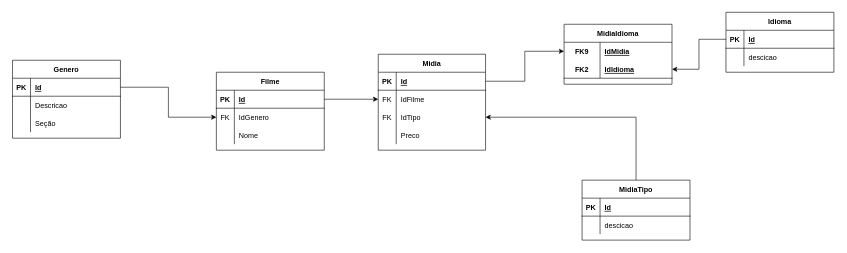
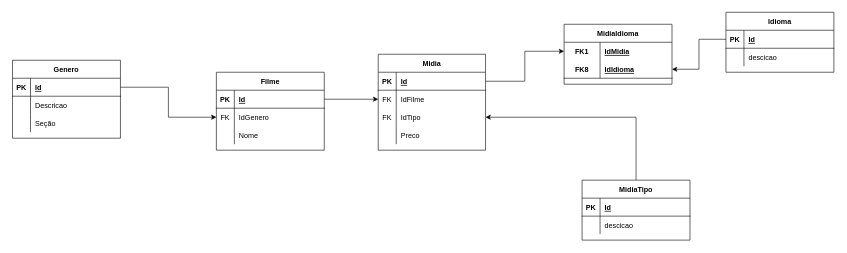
  <mxCell id="0" />
  <mxCell id="1" parent="0" />
  <mxCell id="2" value="Filme" style="shape=table;startSize=30;container=1;collapsible=1;childLayout=tableLayout;fixedRows=1;rowLines=0;fontStyle=1;align=center;resizeLast=1;" vertex="1" parent="1"><mxGeometry x="360" y="120" width="180" height="130" as="geometry" /></mxCell>
  <mxCell id="3" value="" style="shape=tableRow;horizontal=0;startSize=0;swimlaneHead=0;swimlaneBody=0;fillColor=none;collapsible=0;dropTarget=0;points=[[0,0.5],[1,0.5]];portConstraint=eastwest;top=0;left=0;right=0;bottom=1;" vertex="1" parent="2"><mxGeometry y="30" width="180" height="30" as="geometry" /></mxCell>
  <mxCell id="4" value="PK" style="shape=partialRectangle;connectable=0;fillColor=none;top=0;left=0;bottom=0;right=0;fontStyle=1;overflow=hidden;" vertex="1" parent="3"><mxGeometry width="30" height="30" as="geometry"><mxRectangle width="30" height="30" as="alternateBounds" /></mxGeometry></mxCell>
  <mxCell id="5" value="Id" style="shape=partialRectangle;connectable=0;fillColor=none;top=0;left=0;bottom=0;right=0;align=left;spacingLeft=6;fontStyle=5;overflow=hidden;" vertex="1" parent="3"><mxGeometry x="30" width="150" height="30" as="geometry"><mxRectangle width="150" height="30" as="alternateBounds" /></mxGeometry></mxCell>
  <mxCell id="6" value="" style="shape=tableRow;horizontal=0;startSize=0;swimlaneHead=0;swimlaneBody=0;fillColor=none;collapsible=0;dropTarget=0;points=[[0,0.5],[1,0.5]];portConstraint=eastwest;top=0;left=0;right=0;bottom=0;" vertex="1" parent="2"><mxGeometry y="60" width="180" height="30" as="geometry" /></mxCell>
  <mxCell id="7" value="FK" style="shape=partialRectangle;connectable=0;fillColor=none;top=0;left=0;bottom=0;right=0;editable=1;overflow=hidden;" vertex="1" parent="6"><mxGeometry width="30" height="30" as="geometry"><mxRectangle width="30" height="30" as="alternateBounds" /></mxGeometry></mxCell>
  <mxCell id="8" value="IdGenero" style="shape=partialRectangle;connectable=0;fillColor=none;top=0;left=0;bottom=0;right=0;align=left;spacingLeft=6;overflow=hidden;" vertex="1" parent="6"><mxGeometry x="30" width="150" height="30" as="geometry"><mxRectangle width="150" height="30" as="alternateBounds" /></mxGeometry></mxCell>
  <mxCell id="9" value="" style="shape=tableRow;horizontal=0;startSize=0;swimlaneHead=0;swimlaneBody=0;fillColor=none;collapsible=0;dropTarget=0;points=[[0,0.5],[1,0.5]];portConstraint=eastwest;top=0;left=0;right=0;bottom=0;" vertex="1" parent="2"><mxGeometry y="90" width="180" height="30" as="geometry" /></mxCell>
  <mxCell id="10" value="" style="shape=partialRectangle;connectable=0;fillColor=none;top=0;left=0;bottom=0;right=0;editable=1;overflow=hidden;" vertex="1" parent="9"><mxGeometry width="30" height="30" as="geometry"><mxRectangle width="30" height="30" as="alternateBounds" /></mxGeometry></mxCell>
  <mxCell id="11" value="Nome" style="shape=partialRectangle;connectable=0;fillColor=none;top=0;left=0;bottom=0;right=0;align=left;spacingLeft=6;overflow=hidden;" vertex="1" parent="9"><mxGeometry x="30" width="150" height="30" as="geometry"><mxRectangle width="150" height="30" as="alternateBounds" /></mxGeometry></mxCell>
  <mxCell id="12" value="Midia" style="shape=table;startSize=30;container=1;collapsible=1;childLayout=tableLayout;fixedRows=1;rowLines=0;fontStyle=1;align=center;resizeLast=1;" vertex="1" parent="1"><mxGeometry x="630" y="90" width="179" height="160" as="geometry" /></mxCell>
  <mxCell id="13" value="" style="shape=tableRow;horizontal=0;startSize=0;swimlaneHead=0;swimlaneBody=0;fillColor=none;collapsible=0;dropTarget=0;points=[[0,0.5],[1,0.5]];portConstraint=eastwest;top=0;left=0;right=0;bottom=1;" vertex="1" parent="12"><mxGeometry y="30" width="179" height="30" as="geometry" /></mxCell>
  <mxCell id="14" value="PK" style="shape=partialRectangle;connectable=0;fillColor=none;top=0;left=0;bottom=0;right=0;fontStyle=1;overflow=hidden;" vertex="1" parent="13"><mxGeometry width="30" height="30" as="geometry"><mxRectangle width="30" height="30" as="alternateBounds" /></mxGeometry></mxCell>
  <mxCell id="15" value="Id" style="shape=partialRectangle;connectable=0;fillColor=none;top=0;left=0;bottom=0;right=0;align=left;spacingLeft=6;fontStyle=5;overflow=hidden;" vertex="1" parent="13"><mxGeometry x="30" width="149" height="30" as="geometry"><mxRectangle width="149" height="30" as="alternateBounds" /></mxGeometry></mxCell>
  <mxCell id="16" value="" style="shape=tableRow;horizontal=0;startSize=0;swimlaneHead=0;swimlaneBody=0;fillColor=none;collapsible=0;dropTarget=0;points=[[0,0.5],[1,0.5]];portConstraint=eastwest;top=0;left=0;right=0;bottom=0;fontSize=12;" vertex="1" parent="12"><mxGeometry y="60" width="179" height="30" as="geometry" /></mxCell>
  <mxCell id="17" value="FK" style="shape=partialRectangle;connectable=0;fillColor=none;top=0;left=0;bottom=0;right=0;fontStyle=0;overflow=hidden;fontSize=12;" vertex="1" parent="16"><mxGeometry width="30" height="30" as="geometry"><mxRectangle width="30" height="30" as="alternateBounds" /></mxGeometry></mxCell>
  <mxCell id="18" value="IdFilme" style="shape=partialRectangle;connectable=0;fillColor=none;top=0;left=0;bottom=0;right=0;align=left;spacingLeft=6;fontStyle=0;overflow=hidden;fontSize=12;" vertex="1" parent="16"><mxGeometry x="30" width="149" height="30" as="geometry"><mxRectangle width="149" height="30" as="alternateBounds" /></mxGeometry></mxCell>
  <mxCell id="19" value="" style="shape=tableRow;horizontal=0;startSize=0;swimlaneHead=0;swimlaneBody=0;fillColor=none;collapsible=0;dropTarget=0;points=[[0,0.5],[1,0.5]];portConstraint=eastwest;top=0;left=0;right=0;bottom=0;" vertex="1" parent="12"><mxGeometry y="90" width="179" height="30" as="geometry" /></mxCell>
  <mxCell id="20" value="FK" style="shape=partialRectangle;connectable=0;fillColor=none;top=0;left=0;bottom=0;right=0;editable=1;overflow=hidden;" vertex="1" parent="19"><mxGeometry width="30" height="30" as="geometry"><mxRectangle width="30" height="30" as="alternateBounds" /></mxGeometry></mxCell>
  <mxCell id="21" value="IdTipo" style="shape=partialRectangle;connectable=0;fillColor=none;top=0;left=0;bottom=0;right=0;align=left;spacingLeft=6;overflow=hidden;" vertex="1" parent="19"><mxGeometry x="30" width="149" height="30" as="geometry"><mxRectangle width="149" height="30" as="alternateBounds" /></mxGeometry></mxCell>
  <mxCell id="22" value="" style="shape=tableRow;horizontal=0;startSize=0;swimlaneHead=0;swimlaneBody=0;fillColor=none;collapsible=0;dropTarget=0;points=[[0,0.5],[1,0.5]];portConstraint=eastwest;top=0;left=0;right=0;bottom=0;fontSize=12;" vertex="1" parent="12"><mxGeometry y="120" width="179" height="30" as="geometry" /></mxCell>
  <mxCell id="23" value="" style="shape=partialRectangle;connectable=0;fillColor=none;top=0;left=0;bottom=0;right=0;editable=1;overflow=hidden;fontSize=12;" vertex="1" parent="22"><mxGeometry width="30" height="30" as="geometry"><mxRectangle width="30" height="30" as="alternateBounds" /></mxGeometry></mxCell>
  <mxCell id="24" value="Preco" style="shape=partialRectangle;connectable=0;fillColor=none;top=0;left=0;bottom=0;right=0;align=left;spacingLeft=6;overflow=hidden;fontSize=12;" vertex="1" parent="22"><mxGeometry x="30" width="149" height="30" as="geometry"><mxRectangle width="149" height="30" as="alternateBounds" /></mxGeometry></mxCell>
  <mxCell id="25" style="edgeStyle=orthogonalEdgeStyle;rounded=0;orthogonalLoop=1;jettySize=auto;html=1;entryX=0;entryY=0.5;entryDx=0;entryDy=0;fontSize=12;" edge="1" parent="1" source="3" target="16"><mxGeometry relative="1" as="geometry" /></mxCell>
  <mxCell id="26" value="Idioma" style="shape=table;startSize=30;container=1;collapsible=1;childLayout=tableLayout;fixedRows=1;rowLines=0;fontStyle=1;align=center;resizeLast=1;fontSize=12;" vertex="1" parent="1"><mxGeometry x="1210" y="20" width="180" height="100" as="geometry" /></mxCell>
  <mxCell id="27" value="" style="shape=tableRow;horizontal=0;startSize=0;swimlaneHead=0;swimlaneBody=0;fillColor=none;collapsible=0;dropTarget=0;points=[[0,0.5],[1,0.5]];portConstraint=eastwest;top=0;left=0;right=0;bottom=1;fontSize=12;" vertex="1" parent="26"><mxGeometry y="30" width="180" height="30" as="geometry" /></mxCell>
  <mxCell id="28" value="PK" style="shape=partialRectangle;connectable=0;fillColor=none;top=0;left=0;bottom=0;right=0;fontStyle=1;overflow=hidden;fontSize=12;" vertex="1" parent="27"><mxGeometry width="30" height="30" as="geometry"><mxRectangle width="30" height="30" as="alternateBounds" /></mxGeometry></mxCell>
  <mxCell id="29" value="Id" style="shape=partialRectangle;connectable=0;fillColor=none;top=0;left=0;bottom=0;right=0;align=left;spacingLeft=6;fontStyle=5;overflow=hidden;fontSize=12;" vertex="1" parent="27"><mxGeometry x="30" width="150" height="30" as="geometry"><mxRectangle width="150" height="30" as="alternateBounds" /></mxGeometry></mxCell>
  <mxCell id="30" value="" style="shape=tableRow;horizontal=0;startSize=0;swimlaneHead=0;swimlaneBody=0;fillColor=none;collapsible=0;dropTarget=0;points=[[0,0.5],[1,0.5]];portConstraint=eastwest;top=0;left=0;right=0;bottom=0;fontSize=12;" vertex="1" parent="26"><mxGeometry y="60" width="180" height="30" as="geometry" /></mxCell>
  <mxCell id="31" value="" style="shape=partialRectangle;connectable=0;fillColor=none;top=0;left=0;bottom=0;right=0;editable=1;overflow=hidden;fontSize=12;" vertex="1" parent="30"><mxGeometry width="30" height="30" as="geometry"><mxRectangle width="30" height="30" as="alternateBounds" /></mxGeometry></mxCell>
  <mxCell id="32" value="descicao" style="shape=partialRectangle;connectable=0;fillColor=none;top=0;left=0;bottom=0;right=0;align=left;spacingLeft=6;overflow=hidden;fontSize=12;" vertex="1" parent="30"><mxGeometry x="30" width="150" height="30" as="geometry"><mxRectangle width="150" height="30" as="alternateBounds" /></mxGeometry></mxCell>
  <mxCell id="33" style="edgeStyle=orthogonalEdgeStyle;rounded=0;orthogonalLoop=1;jettySize=auto;html=1;entryX=1;entryY=0.5;entryDx=0;entryDy=0;fontSize=12;" edge="1" parent="1" source="34" target="19"><mxGeometry relative="1" as="geometry" /></mxCell>
  <mxCell id="34" value="MidiaTipo" style="shape=table;startSize=30;container=1;collapsible=1;childLayout=tableLayout;fixedRows=1;rowLines=0;fontStyle=1;align=center;resizeLast=1;fontSize=12;" vertex="1" parent="1"><mxGeometry x="970" y="300" width="180" height="100" as="geometry" /></mxCell>
  <mxCell id="35" value="" style="shape=tableRow;horizontal=0;startSize=0;swimlaneHead=0;swimlaneBody=0;fillColor=none;collapsible=0;dropTarget=0;points=[[0,0.5],[1,0.5]];portConstraint=eastwest;top=0;left=0;right=0;bottom=1;fontSize=12;" vertex="1" parent="34"><mxGeometry y="30" width="180" height="30" as="geometry" /></mxCell>
  <mxCell id="36" value="PK" style="shape=partialRectangle;connectable=0;fillColor=none;top=0;left=0;bottom=0;right=0;fontStyle=1;overflow=hidden;fontSize=12;" vertex="1" parent="35"><mxGeometry width="30" height="30" as="geometry"><mxRectangle width="30" height="30" as="alternateBounds" /></mxGeometry></mxCell>
  <mxCell id="37" value="Id" style="shape=partialRectangle;connectable=0;fillColor=none;top=0;left=0;bottom=0;right=0;align=left;spacingLeft=6;fontStyle=5;overflow=hidden;fontSize=12;" vertex="1" parent="35"><mxGeometry x="30" width="150" height="30" as="geometry"><mxRectangle width="150" height="30" as="alternateBounds" /></mxGeometry></mxCell>
  <mxCell id="38" value="" style="shape=tableRow;horizontal=0;startSize=0;swimlaneHead=0;swimlaneBody=0;fillColor=none;collapsible=0;dropTarget=0;points=[[0,0.5],[1,0.5]];portConstraint=eastwest;top=0;left=0;right=0;bottom=0;fontSize=12;" vertex="1" parent="34"><mxGeometry y="60" width="180" height="30" as="geometry" /></mxCell>
  <mxCell id="39" value="" style="shape=partialRectangle;connectable=0;fillColor=none;top=0;left=0;bottom=0;right=0;editable=1;overflow=hidden;fontSize=12;" vertex="1" parent="38"><mxGeometry width="30" height="30" as="geometry"><mxRectangle width="30" height="30" as="alternateBounds" /></mxGeometry></mxCell>
  <mxCell id="40" value="descicao" style="shape=partialRectangle;connectable=0;fillColor=none;top=0;left=0;bottom=0;right=0;align=left;spacingLeft=6;overflow=hidden;fontSize=12;" vertex="1" parent="38"><mxGeometry x="30" width="150" height="30" as="geometry"><mxRectangle width="150" height="30" as="alternateBounds" /></mxGeometry></mxCell>
  <mxCell id="41" value="MidiaIdioma" style="shape=table;startSize=30;container=1;collapsible=1;childLayout=tableLayout;fixedRows=1;rowLines=0;fontStyle=1;align=center;resizeLast=1;fontSize=12;" vertex="1" parent="1"><mxGeometry x="940" y="40" width="180" height="100" as="geometry" /></mxCell>
  <mxCell id="42" value="" style="shape=tableRow;horizontal=0;startSize=0;swimlaneHead=0;swimlaneBody=0;fillColor=none;collapsible=0;dropTarget=0;points=[[0,0.5],[1,0.5]];portConstraint=eastwest;top=0;left=0;right=0;bottom=0;fontSize=12;" vertex="1" parent="41"><mxGeometry y="30" width="180" height="30" as="geometry" /></mxCell>
- <mxCell id="43" value="FK9" style="shape=partialRectangle;connectable=0;fillColor=none;top=0;left=0;bottom=0;right=0;fontStyle=1;overflow=hidden;fontSize=12;" vertex="1" parent="42"><mxGeometry width="60" height="30" as="geometry"><mxRectangle width="60" height="30" as="alternateBounds" /></mxGeometry></mxCell>
+ <mxCell id="43" value="FK1" style="shape=partialRectangle;connectable=0;fillColor=none;top=0;left=0;bottom=0;right=0;fontStyle=1;overflow=hidden;fontSize=12;" vertex="1" parent="42"><mxGeometry width="60" height="30" as="geometry"><mxRectangle width="60" height="30" as="alternateBounds" /></mxGeometry></mxCell>
  <mxCell id="44" value="IdMidia" style="shape=partialRectangle;connectable=0;fillColor=none;top=0;left=0;bottom=0;right=0;align=left;spacingLeft=6;fontStyle=5;overflow=hidden;fontSize=12;" vertex="1" parent="42"><mxGeometry x="60" width="120" height="30" as="geometry"><mxRectangle width="120" height="30" as="alternateBounds" /></mxGeometry></mxCell>
  <mxCell id="45" value="" style="shape=tableRow;horizontal=0;startSize=0;swimlaneHead=0;swimlaneBody=0;fillColor=none;collapsible=0;dropTarget=0;points=[[0,0.5],[1,0.5]];portConstraint=eastwest;top=0;left=0;right=0;bottom=1;fontSize=12;" vertex="1" parent="41"><mxGeometry y="60" width="180" height="30" as="geometry" /></mxCell>
- <mxCell id="46" value="FK2" style="shape=partialRectangle;connectable=0;fillColor=none;top=0;left=0;bottom=0;right=0;fontStyle=1;overflow=hidden;fontSize=12;" vertex="1" parent="45"><mxGeometry width="60" height="30" as="geometry"><mxRectangle width="60" height="30" as="alternateBounds" /></mxGeometry></mxCell>
+ <mxCell id="46" value="FK8" style="shape=partialRectangle;connectable=0;fillColor=none;top=0;left=0;bottom=0;right=0;fontStyle=1;overflow=hidden;fontSize=12;" vertex="1" parent="45"><mxGeometry width="60" height="30" as="geometry"><mxRectangle width="60" height="30" as="alternateBounds" /></mxGeometry></mxCell>
  <mxCell id="47" value="IdIdioma" style="shape=partialRectangle;connectable=0;fillColor=none;top=0;left=0;bottom=0;right=0;align=left;spacingLeft=6;fontStyle=5;overflow=hidden;fontSize=12;" vertex="1" parent="45"><mxGeometry x="60" width="120" height="30" as="geometry"><mxRectangle width="120" height="30" as="alternateBounds" /></mxGeometry></mxCell>
  <mxCell id="48" style="edgeStyle=orthogonalEdgeStyle;rounded=0;orthogonalLoop=1;jettySize=auto;html=1;fontSize=12;" edge="1" parent="1" source="27" target="45"><mxGeometry relative="1" as="geometry" /></mxCell>
  <mxCell id="49" style="edgeStyle=orthogonalEdgeStyle;rounded=0;orthogonalLoop=1;jettySize=auto;html=1;fontSize=12;" edge="1" parent="1" source="13" target="42"><mxGeometry relative="1" as="geometry" /></mxCell>
  <mxCell id="50" value="Genero" style="shape=table;startSize=30;container=1;collapsible=1;childLayout=tableLayout;fixedRows=1;rowLines=0;fontStyle=1;align=center;resizeLast=1;fontSize=12;" vertex="1" parent="1"><mxGeometry x="20" y="100" width="180" height="130" as="geometry" /></mxCell>
  <mxCell id="51" value="" style="shape=tableRow;horizontal=0;startSize=0;swimlaneHead=0;swimlaneBody=0;fillColor=none;collapsible=0;dropTarget=0;points=[[0,0.5],[1,0.5]];portConstraint=eastwest;top=0;left=0;right=0;bottom=1;fontSize=12;" vertex="1" parent="50"><mxGeometry y="30" width="180" height="30" as="geometry" /></mxCell>
  <mxCell id="52" value="PK" style="shape=partialRectangle;connectable=0;fillColor=none;top=0;left=0;bottom=0;right=0;fontStyle=1;overflow=hidden;fontSize=12;" vertex="1" parent="51"><mxGeometry width="30" height="30" as="geometry"><mxRectangle width="30" height="30" as="alternateBounds" /></mxGeometry></mxCell>
  <mxCell id="53" value="Id" style="shape=partialRectangle;connectable=0;fillColor=none;top=0;left=0;bottom=0;right=0;align=left;spacingLeft=6;fontStyle=5;overflow=hidden;fontSize=12;" vertex="1" parent="51"><mxGeometry x="30" width="150" height="30" as="geometry"><mxRectangle width="150" height="30" as="alternateBounds" /></mxGeometry></mxCell>
  <mxCell id="54" value="" style="shape=tableRow;horizontal=0;startSize=0;swimlaneHead=0;swimlaneBody=0;fillColor=none;collapsible=0;dropTarget=0;points=[[0,0.5],[1,0.5]];portConstraint=eastwest;top=0;left=0;right=0;bottom=0;fontSize=12;" vertex="1" parent="50"><mxGeometry y="60" width="180" height="30" as="geometry" /></mxCell>
  <mxCell id="55" value="" style="shape=partialRectangle;connectable=0;fillColor=none;top=0;left=0;bottom=0;right=0;editable=1;overflow=hidden;fontSize=12;" vertex="1" parent="54"><mxGeometry width="30" height="30" as="geometry"><mxRectangle width="30" height="30" as="alternateBounds" /></mxGeometry></mxCell>
  <mxCell id="56" value="Descricao" style="shape=partialRectangle;connectable=0;fillColor=none;top=0;left=0;bottom=0;right=0;align=left;spacingLeft=6;overflow=hidden;fontSize=12;" vertex="1" parent="54"><mxGeometry x="30" width="150" height="30" as="geometry"><mxRectangle width="150" height="30" as="alternateBounds" /></mxGeometry></mxCell>
  <mxCell id="57" value="" style="shape=tableRow;horizontal=0;startSize=0;swimlaneHead=0;swimlaneBody=0;fillColor=none;collapsible=0;dropTarget=0;points=[[0,0.5],[1,0.5]];portConstraint=eastwest;top=0;left=0;right=0;bottom=0;" vertex="1" parent="50"><mxGeometry y="90" width="180" height="30" as="geometry" /></mxCell>
  <mxCell id="58" value="" style="shape=partialRectangle;connectable=0;fillColor=none;top=0;left=0;bottom=0;right=0;editable=1;overflow=hidden;" vertex="1" parent="57"><mxGeometry width="30" height="30" as="geometry"><mxRectangle width="30" height="30" as="alternateBounds" /></mxGeometry></mxCell>
  <mxCell id="59" value="Seção" style="shape=partialRectangle;connectable=0;fillColor=none;top=0;left=0;bottom=0;right=0;align=left;spacingLeft=6;overflow=hidden;" vertex="1" parent="57"><mxGeometry x="30" width="150" height="30" as="geometry"><mxRectangle width="150" height="30" as="alternateBounds" /></mxGeometry></mxCell>
  <mxCell id="60" style="edgeStyle=orthogonalEdgeStyle;rounded=0;orthogonalLoop=1;jettySize=auto;html=1;fontSize=12;" edge="1" parent="1" source="51" target="6"><mxGeometry relative="1" as="geometry" /></mxCell>
